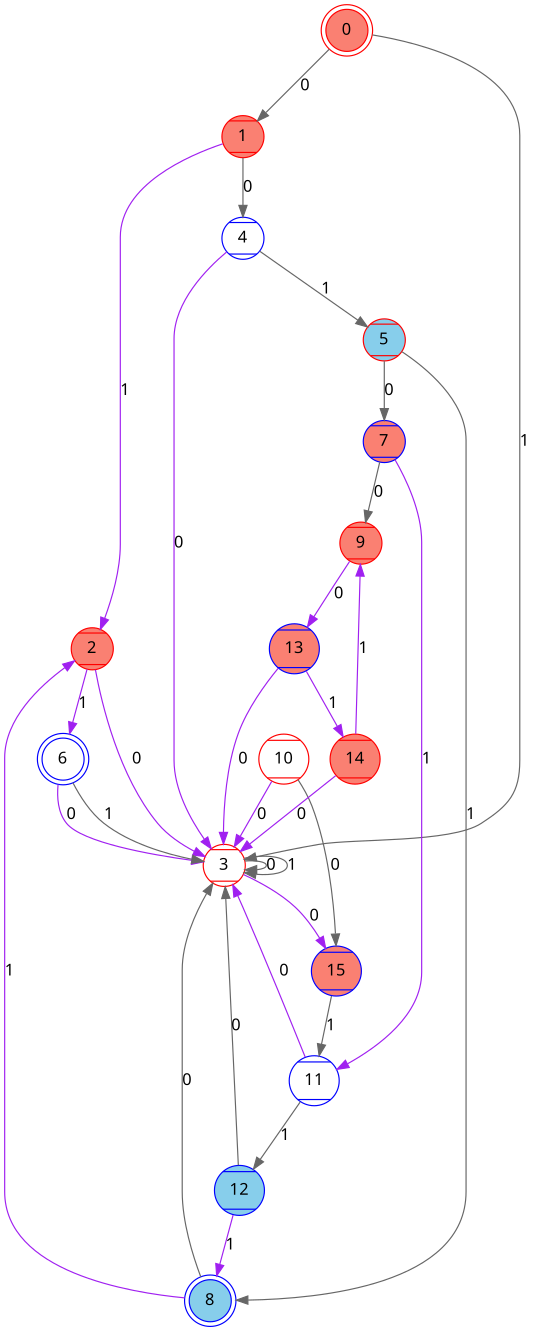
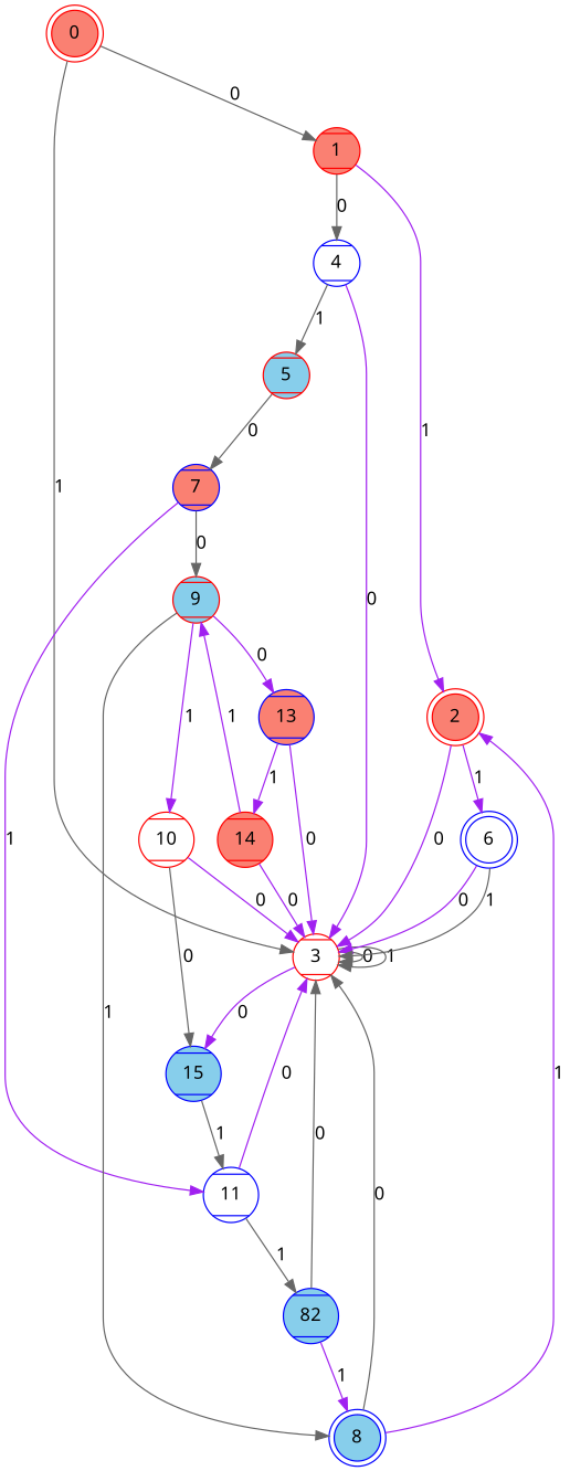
  digraph {
    fontname="Noto Sans"
    node [color=red fillcolor=salmon fontname="Noto Sans" shape=Mcircle style="striped,filled"]
    edge [color=purple fontname="Noto Sans"]
    0 [shape=doublecircle]
    1
    3 [fillcolor=white]
-   2
+   2 [shape=doublecircle]
    4 [color=blue fillcolor=white]
-   15 [color=blue]
+   15 [color=blue fillcolor=skyblue]
    6 [color=blue fillcolor=white shape=doublecircle]
    5 [fillcolor=skyblue]
    7 [color=blue]
    8 [color=blue fillcolor=skyblue shape=doublecircle]
-   9
+   9 [fillcolor=skyblue]
    11 [color=blue fillcolor=white]
    10 [fillcolor=white]
    13 [color=blue]
-   12 [color=blue fillcolor=skyblue]
+   12 [color=blue fillcolor=skyblue label=82]
    14
    0 -> 1 [color=gray40 label=0]
    0 -> 3 [color=gray40 label=1]
    1 -> 2 [label=1]
    1 -> 4 [color=gray40 label=0]
    3 -> 3 [color=gray40 label=0]
    3 -> 3 [color=gray40 label=1]
    3 -> 15 [label=0]
    2 -> 3 [label=0]
    2 -> 6 [label=1]
    4 -> 3 [label=0]
    4 -> 5 [color=gray40 label=1]
    15 -> 11 [color=gray40 label=1]
    6 -> 3 [label=0]
    6 -> 3 [color=gray40 label=1]
    5 -> 7 [color=gray40 label=0]
-   5 -> 8 [color=gray40 label=1]
+   9 -> 8 [color=gray40 label=1]
    7 -> 9 [color=gray40 label=0]
    7 -> 11 [label=1]
    8 -> 3 [color=gray40 label=0]
    8 -> 2 [label=1]
+   9 -> 10 [label=1]
    9 -> 13 [label=0]
    11 -> 3 [label=0]
    11 -> 12 [color=gray40 label=1]
    10 -> 3 [label=0]
    10 -> 15 [color=gray40 label=0]
    13 -> 3 [label=0]
    13 -> 14 [label=1]
    12 -> 3 [color=gray40 label=0]
    12 -> 8 [label=1]
    14 -> 3 [label=0]
    14 -> 9 [label=1]
  }
